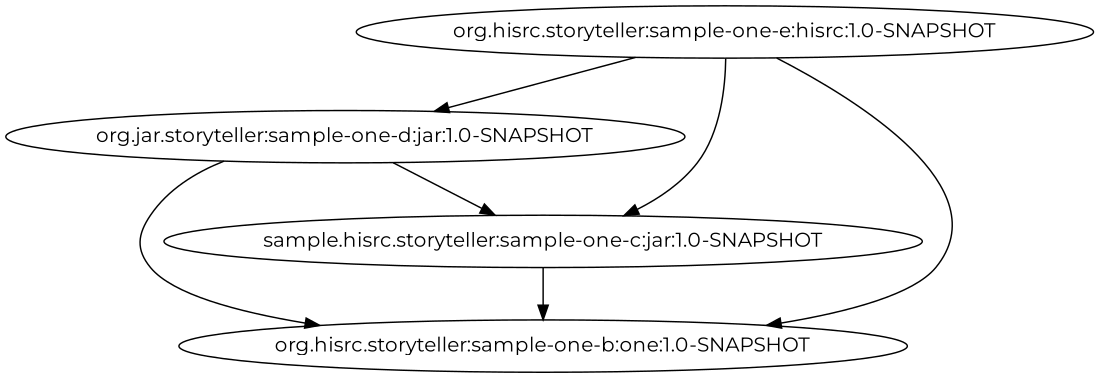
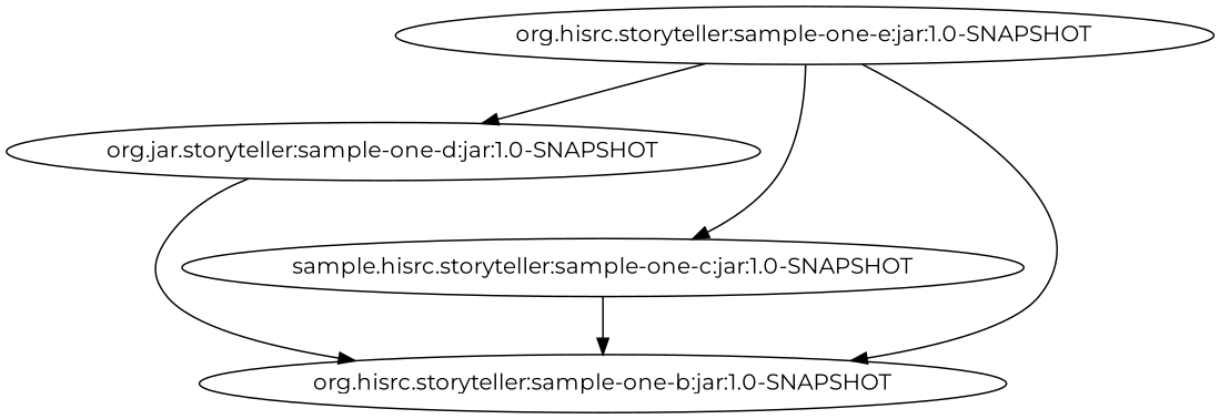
  digraph {
    fontname=Montserrat
    node [fontname=Montserrat]
    edge [fontname=Montserrat]
-   n1 [label="org.hisrc.storyteller:sample-one-e:hisrc:1.0-SNAPSHOT"]
+   n1 [label="org.hisrc.storyteller:sample-one-e:jar:1.0-SNAPSHOT"]
    n2 [label="org.jar.storyteller:sample-one-d:jar:1.0-SNAPSHOT"]
-   n3 [label="org.hisrc.storyteller:sample-one-b:one:1.0-SNAPSHOT"]
+   n3 [label="org.hisrc.storyteller:sample-one-b:jar:1.0-SNAPSHOT"]
    n4 [label="sample.hisrc.storyteller:sample-one-c:jar:1.0-SNAPSHOT"]
    n1 -> n2
    n1 -> n3
    n1 -> n4
    n2 -> n3
-   n2 -> n4
    n4 -> n3
  }
